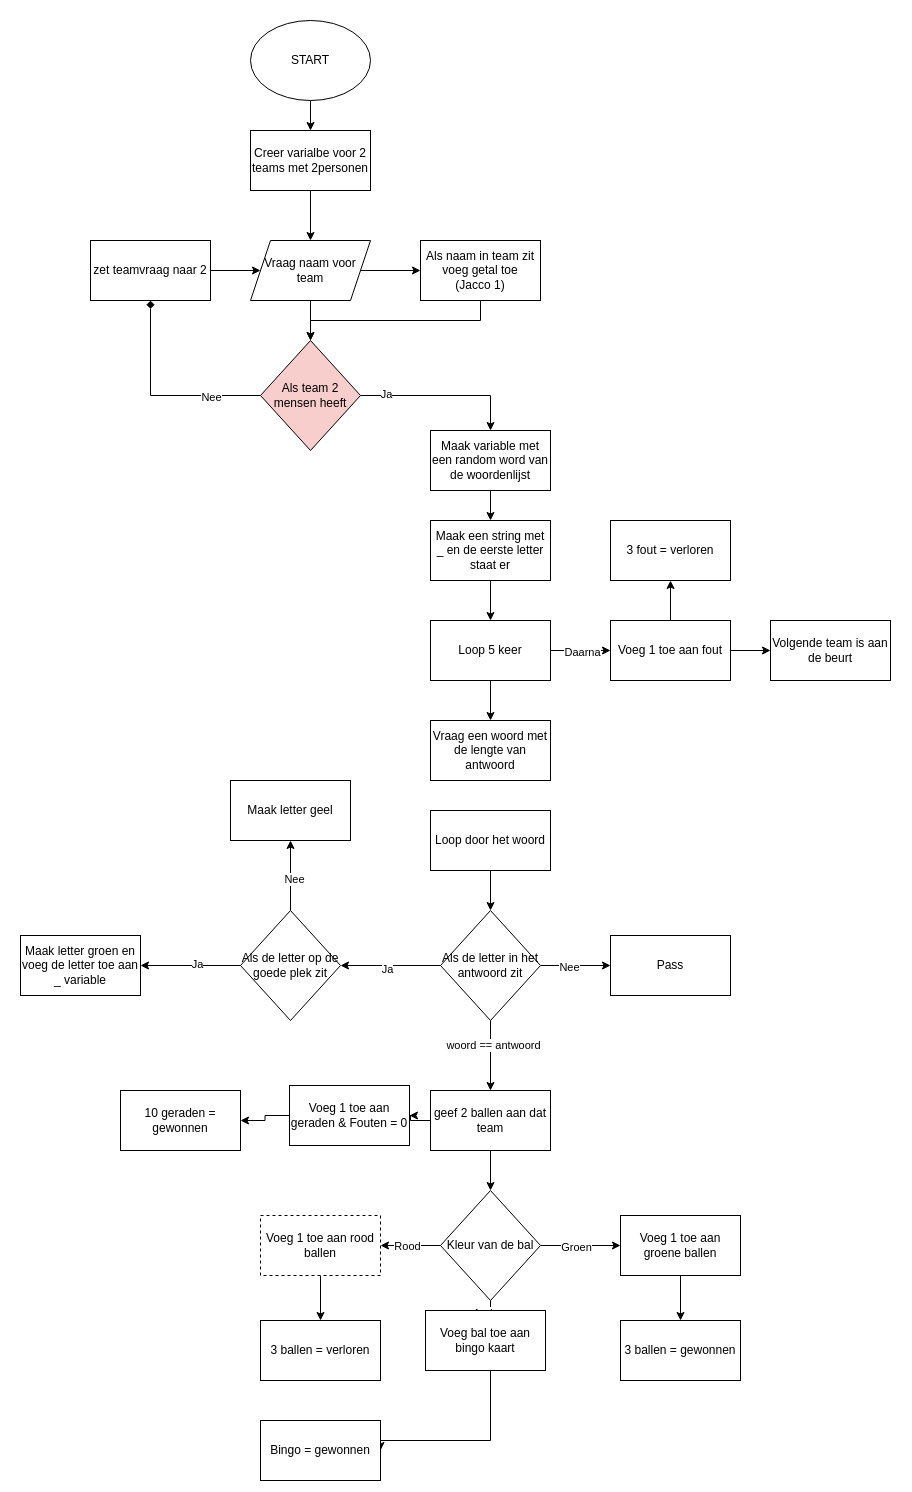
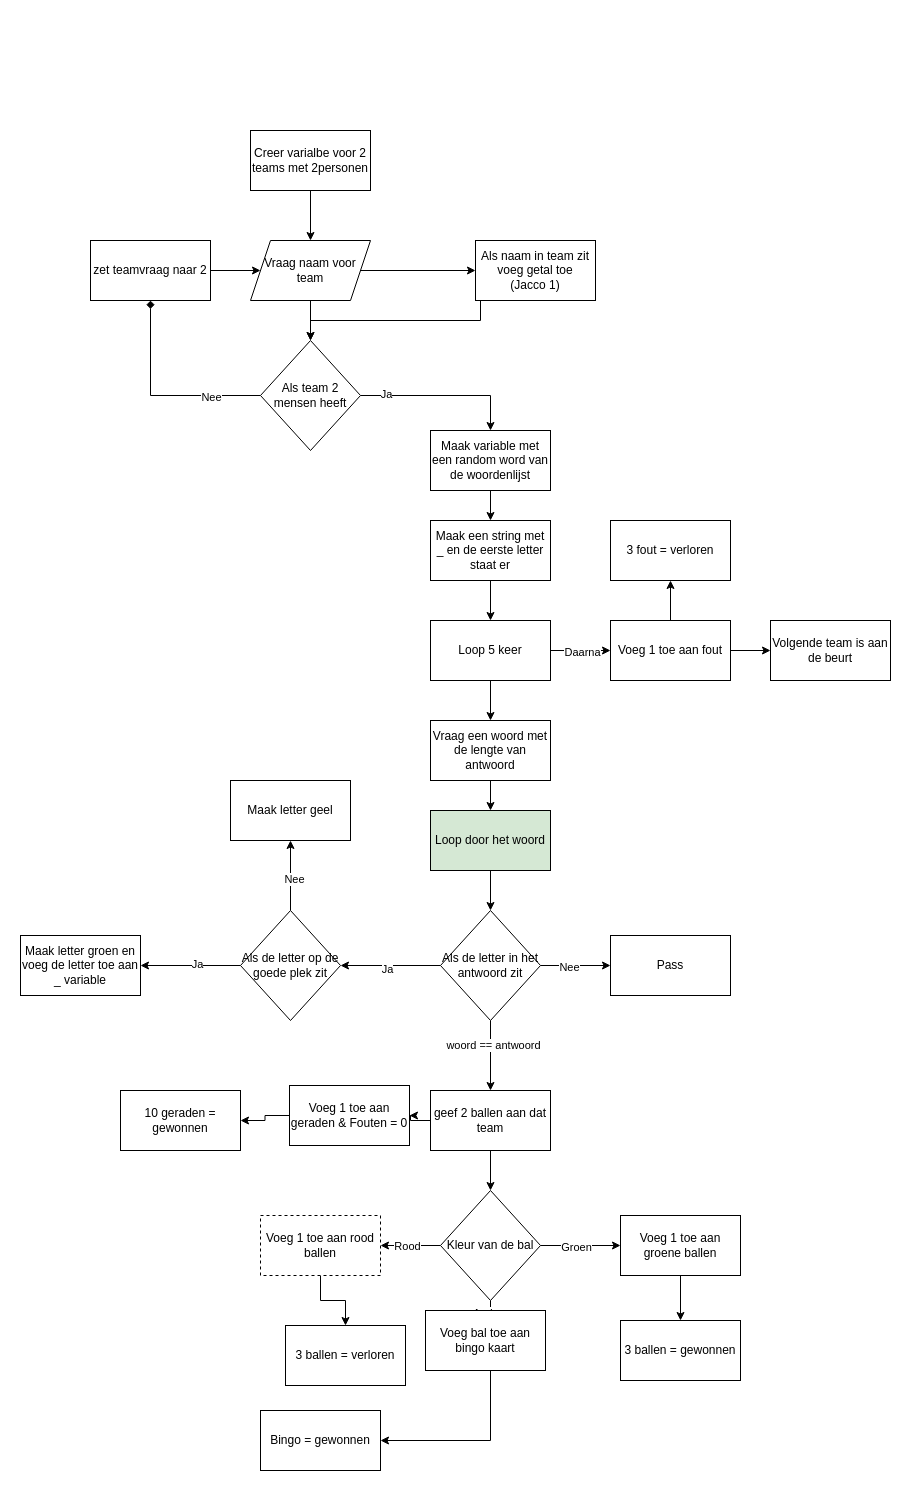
  <mxCell id="0" />
  <mxCell id="1" parent="0" />
- <mxCell id="2" style="edgeStyle=orthogonalEdgeStyle;rounded=0;orthogonalLoop=1;jettySize=auto;html=1;entryX=0.5;entryY=0;entryDx=0;entryDy=0;" edge="1" parent="1" source="3" target="8"><mxGeometry relative="1" as="geometry" /></mxCell>
- <mxCell id="3" value="START" style="ellipse;whiteSpace=wrap;html=1;" vertex="1" parent="1"><mxGeometry x="250" y="20" width="120" height="80" as="geometry" /></mxCell>
  <mxCell id="4" style="edgeStyle=orthogonalEdgeStyle;rounded=0;orthogonalLoop=1;jettySize=auto;html=1;entryX=0;entryY=0.5;entryDx=0;entryDy=0;" edge="1" parent="1" source="6" target="10"><mxGeometry relative="1" as="geometry" /></mxCell>
  <mxCell id="5" style="edgeStyle=orthogonalEdgeStyle;rounded=0;orthogonalLoop=1;jettySize=auto;html=1;entryX=0.5;entryY=0;entryDx=0;entryDy=0;" edge="1" parent="1" source="6" target="15"><mxGeometry relative="1" as="geometry" /></mxCell>
  <mxCell id="6" value="Vraag naam voor team" style="shape=parallelogram;perimeter=parallelogramPerimeter;whiteSpace=wrap;html=1;fixedSize=1;" vertex="1" parent="1"><mxGeometry x="250" y="240" width="120" height="60" as="geometry" /></mxCell>
  <mxCell id="7" style="edgeStyle=orthogonalEdgeStyle;rounded=0;orthogonalLoop=1;jettySize=auto;html=1;entryX=0.5;entryY=0;entryDx=0;entryDy=0;" edge="1" parent="1" source="8" target="6"><mxGeometry relative="1" as="geometry" /></mxCell>
  <mxCell id="8" value="Creer varialbe voor 2 teams met 2personen" style="rounded=0;whiteSpace=wrap;html=1;" vertex="1" parent="1"><mxGeometry x="250" y="130" width="120" height="60" as="geometry" /></mxCell>
  <mxCell id="9" style="edgeStyle=orthogonalEdgeStyle;rounded=0;orthogonalLoop=1;jettySize=auto;html=1;entryX=0.5;entryY=0;entryDx=0;entryDy=0;" edge="1" parent="1" source="10" target="15"><mxGeometry relative="1" as="geometry"><Array as="points"><mxPoint x="480" y="320" /><mxPoint x="310" y="320" /></Array></mxGeometry></mxCell>
- <mxCell id="10" value="Als naam in team zit voeg getal toe&lt;br&gt;(Jacco 1)" style="rounded=0;whiteSpace=wrap;html=1;" vertex="1" parent="1"><mxGeometry x="420" y="240" width="120" height="60" as="geometry" /></mxCell>
+ <mxCell id="10" value="Als naam in team zit voeg getal toe&lt;br&gt;(Jacco 1)" style="rounded=0;whiteSpace=wrap;html=1;" vertex="1" parent="1"><mxGeometry x="475" y="240" width="120" height="60" as="geometry" /></mxCell>
  <mxCell id="11" style="edgeStyle=orthogonalEdgeStyle;rounded=0;orthogonalLoop=1;jettySize=auto;html=1;entryX=0.5;entryY=1;entryDx=0;entryDy=0;endArrow=diamond;" edge="1" parent="1" source="15" target="17"><mxGeometry relative="1" as="geometry" /></mxCell>
  <mxCell id="12" value="Nee" style="edgeLabel;html=1;align=center;verticalAlign=middle;resizable=0;points=[];" vertex="1" connectable="0" parent="11"><mxGeometry x="-0.514" y="1" relative="1" as="geometry"><mxPoint as="offset" /></mxGeometry></mxCell>
  <mxCell id="13" style="edgeStyle=orthogonalEdgeStyle;rounded=0;orthogonalLoop=1;jettySize=auto;html=1;entryX=0.5;entryY=0;entryDx=0;entryDy=0;" edge="1" parent="1" source="15" target="19"><mxGeometry relative="1" as="geometry" /></mxCell>
  <mxCell id="14" value="Ja" style="edgeLabel;html=1;align=center;verticalAlign=middle;resizable=0;points=[];" vertex="1" connectable="0" parent="13"><mxGeometry x="-0.695" y="2" relative="1" as="geometry"><mxPoint as="offset" /></mxGeometry></mxCell>
- <mxCell id="15" value="Als team 2 mensen heeft" style="rhombus;whiteSpace=wrap;html=1;fillColor=#f8cecc;" vertex="1" parent="1"><mxGeometry x="260" y="340" width="100" height="110" as="geometry" /></mxCell>
+ <mxCell id="15" value="Als team 2 mensen heeft" style="rhombus;whiteSpace=wrap;html=1;" vertex="1" parent="1"><mxGeometry x="260" y="340" width="100" height="110" as="geometry" /></mxCell>
  <mxCell id="16" style="edgeStyle=orthogonalEdgeStyle;rounded=0;orthogonalLoop=1;jettySize=auto;html=1;" edge="1" parent="1" source="17" target="6"><mxGeometry relative="1" as="geometry" /></mxCell>
  <mxCell id="17" value="zet teamvraag naar 2" style="rounded=0;whiteSpace=wrap;html=1;" vertex="1" parent="1"><mxGeometry x="90" y="240" width="120" height="60" as="geometry" /></mxCell>
  <mxCell id="18" style="edgeStyle=orthogonalEdgeStyle;rounded=0;orthogonalLoop=1;jettySize=auto;html=1;entryX=0.5;entryY=0;entryDx=0;entryDy=0;" edge="1" parent="1" source="19" target="21"><mxGeometry relative="1" as="geometry" /></mxCell>
  <mxCell id="19" value="Maak variable met een random word van de woordenlijst" style="rounded=0;whiteSpace=wrap;html=1;" vertex="1" parent="1"><mxGeometry x="430" y="430" width="120" height="60" as="geometry" /></mxCell>
  <mxCell id="20" style="edgeStyle=orthogonalEdgeStyle;rounded=0;orthogonalLoop=1;jettySize=auto;html=1;entryX=0.5;entryY=0;entryDx=0;entryDy=0;" edge="1" parent="1" source="21" target="25"><mxGeometry relative="1" as="geometry" /></mxCell>
  <mxCell id="21" value="Maak een string met _ en de eerste letter staat er" style="rounded=0;whiteSpace=wrap;html=1;" vertex="1" parent="1"><mxGeometry x="430" y="520" width="120" height="60" as="geometry" /></mxCell>
  <mxCell id="22" style="edgeStyle=orthogonalEdgeStyle;rounded=0;orthogonalLoop=1;jettySize=auto;html=1;entryX=0.5;entryY=0;entryDx=0;entryDy=0;" edge="1" parent="1" source="25" target="27"><mxGeometry relative="1" as="geometry" /></mxCell>
  <mxCell id="23" style="edgeStyle=orthogonalEdgeStyle;rounded=0;orthogonalLoop=1;jettySize=auto;html=1;" edge="1" parent="1" source="25" target="70"><mxGeometry relative="1" as="geometry" /></mxCell>
  <mxCell id="24" value="Daarna" style="edgeLabel;html=1;align=center;verticalAlign=middle;resizable=0;points=[];" vertex="1" connectable="0" parent="23"><mxGeometry x="0.04" y="-1" relative="1" as="geometry"><mxPoint as="offset" /></mxGeometry></mxCell>
  <mxCell id="25" value="Loop 5 keer" style="rounded=0;whiteSpace=wrap;html=1;" vertex="1" parent="1"><mxGeometry x="430" y="620" width="120" height="60" as="geometry" /></mxCell>
+ <mxCell id="26" style="edgeStyle=orthogonalEdgeStyle;rounded=0;orthogonalLoop=1;jettySize=auto;html=1;entryX=0.5;entryY=0;entryDx=0;entryDy=0;" edge="1" parent="1" source="27" target="29"><mxGeometry relative="1" as="geometry" /></mxCell>
  <mxCell id="27" value="Vraag een woord met de lengte van antwoord" style="rounded=0;whiteSpace=wrap;html=1;" vertex="1" parent="1"><mxGeometry x="430" y="720" width="120" height="60" as="geometry" /></mxCell>
  <mxCell id="28" style="edgeStyle=orthogonalEdgeStyle;rounded=0;orthogonalLoop=1;jettySize=auto;html=1;entryX=0.5;entryY=0;entryDx=0;entryDy=0;" edge="1" parent="1" source="29" target="36"><mxGeometry relative="1" as="geometry" /></mxCell>
- <mxCell id="29" value="Loop door het woord" style="rounded=0;whiteSpace=wrap;html=1;" vertex="1" parent="1"><mxGeometry x="430" y="810" width="120" height="60" as="geometry" /></mxCell>
+ <mxCell id="29" value="Loop door het woord" style="rounded=0;whiteSpace=wrap;html=1;fillColor=#d5e8d4;" vertex="1" parent="1"><mxGeometry x="430" y="810" width="120" height="60" as="geometry" /></mxCell>
  <mxCell id="30" style="edgeStyle=orthogonalEdgeStyle;rounded=0;orthogonalLoop=1;jettySize=auto;html=1;entryX=0;entryY=0.5;entryDx=0;entryDy=0;" edge="1" parent="1" source="36" target="37"><mxGeometry relative="1" as="geometry" /></mxCell>
  <mxCell id="31" value="Nee" style="edgeLabel;html=1;align=center;verticalAlign=middle;resizable=0;points=[];" vertex="1" connectable="0" parent="30"><mxGeometry x="-0.194" y="-1" relative="1" as="geometry"><mxPoint as="offset" /></mxGeometry></mxCell>
  <mxCell id="32" style="edgeStyle=orthogonalEdgeStyle;rounded=0;orthogonalLoop=1;jettySize=auto;html=1;entryX=1;entryY=0.5;entryDx=0;entryDy=0;" edge="1" parent="1" source="36" target="42"><mxGeometry relative="1" as="geometry" /></mxCell>
  <mxCell id="33" value="Ja" style="edgeLabel;html=1;align=center;verticalAlign=middle;resizable=0;points=[];" vertex="1" connectable="0" parent="32"><mxGeometry x="0.076" y="3" relative="1" as="geometry"><mxPoint as="offset" /></mxGeometry></mxCell>
  <mxCell id="34" style="edgeStyle=orthogonalEdgeStyle;rounded=0;orthogonalLoop=1;jettySize=auto;html=1;" edge="1" parent="1" source="36" target="47"><mxGeometry relative="1" as="geometry" /></mxCell>
  <mxCell id="35" value="woord == antwoord" style="edgeLabel;html=1;align=center;verticalAlign=middle;resizable=0;points=[];" vertex="1" connectable="0" parent="34"><mxGeometry x="-0.314" y="2" relative="1" as="geometry"><mxPoint as="offset" /></mxGeometry></mxCell>
  <mxCell id="36" value="Als de letter in het antwoord zit" style="rhombus;whiteSpace=wrap;html=1;" vertex="1" parent="1"><mxGeometry x="440" y="910" width="100" height="110" as="geometry" /></mxCell>
  <mxCell id="37" value="Pass" style="rounded=0;whiteSpace=wrap;html=1;" vertex="1" parent="1"><mxGeometry x="610" y="935" width="120" height="60" as="geometry" /></mxCell>
  <mxCell id="38" style="edgeStyle=orthogonalEdgeStyle;rounded=0;orthogonalLoop=1;jettySize=auto;html=1;entryX=1;entryY=0.5;entryDx=0;entryDy=0;" edge="1" parent="1" source="42" target="43"><mxGeometry relative="1" as="geometry" /></mxCell>
  <mxCell id="39" value="Ja" style="edgeLabel;html=1;align=center;verticalAlign=middle;resizable=0;points=[];" vertex="1" connectable="0" parent="38"><mxGeometry x="-0.124" y="-2" relative="1" as="geometry"><mxPoint as="offset" /></mxGeometry></mxCell>
  <mxCell id="40" style="edgeStyle=orthogonalEdgeStyle;rounded=0;orthogonalLoop=1;jettySize=auto;html=1;entryX=0.5;entryY=1;entryDx=0;entryDy=0;" edge="1" parent="1" source="42" target="44"><mxGeometry relative="1" as="geometry" /></mxCell>
  <mxCell id="41" value="Nee" style="edgeLabel;html=1;align=center;verticalAlign=middle;resizable=0;points=[];" vertex="1" connectable="0" parent="40"><mxGeometry x="-0.086" y="-3" relative="1" as="geometry"><mxPoint as="offset" /></mxGeometry></mxCell>
  <mxCell id="42" value="Als de letter op de goede plek zit" style="rhombus;whiteSpace=wrap;html=1;" vertex="1" parent="1"><mxGeometry x="240" y="910" width="100" height="110" as="geometry" /></mxCell>
  <mxCell id="43" value="Maak letter groen en voeg de letter toe aan _ variable" style="rounded=0;whiteSpace=wrap;html=1;" vertex="1" parent="1"><mxGeometry x="20" y="935" width="120" height="60" as="geometry" /></mxCell>
  <mxCell id="44" value="Maak letter geel" style="rounded=0;whiteSpace=wrap;html=1;" vertex="1" parent="1"><mxGeometry x="230" y="780" width="120" height="60" as="geometry" /></mxCell>
  <mxCell id="45" style="edgeStyle=orthogonalEdgeStyle;rounded=0;orthogonalLoop=1;jettySize=auto;html=1;entryX=0.5;entryY=0;entryDx=0;entryDy=0;" edge="1" parent="1" source="47" target="55"><mxGeometry relative="1" as="geometry" /></mxCell>
  <mxCell id="46" style="edgeStyle=orthogonalEdgeStyle;rounded=0;orthogonalLoop=1;jettySize=auto;html=1;entryX=1;entryY=0.5;entryDx=0;entryDy=0;" edge="1" parent="1" source="47" target="66"><mxGeometry relative="1" as="geometry" /></mxCell>
  <mxCell id="47" value="geef 2 ballen aan dat team" style="rounded=0;whiteSpace=wrap;html=1;" vertex="1" parent="1"><mxGeometry x="430" y="1090" width="120" height="60" as="geometry" /></mxCell>
  <mxCell id="48" value="Volgende team is aan de beurt" style="rounded=0;whiteSpace=wrap;html=1;" vertex="1" parent="1"><mxGeometry x="770" y="620" width="120" height="60" as="geometry" /></mxCell>
  <mxCell id="49" style="edgeStyle=orthogonalEdgeStyle;rounded=0;orthogonalLoop=1;jettySize=auto;html=1;entryX=0;entryY=0.5;entryDx=0;entryDy=0;" edge="1" parent="1" source="55" target="57"><mxGeometry relative="1" as="geometry" /></mxCell>
  <mxCell id="50" value="Groen" style="edgeLabel;html=1;align=center;verticalAlign=middle;resizable=0;points=[];" vertex="1" connectable="0" parent="49"><mxGeometry x="-0.115" y="-1" relative="1" as="geometry"><mxPoint as="offset" /></mxGeometry></mxCell>
  <mxCell id="51" style="edgeStyle=orthogonalEdgeStyle;rounded=0;orthogonalLoop=1;jettySize=auto;html=1;" edge="1" parent="1" source="55" target="60"><mxGeometry relative="1" as="geometry" /></mxCell>
  <mxCell id="52" value="Rood" style="edgeLabel;html=1;align=center;verticalAlign=middle;resizable=0;points=[];" vertex="1" connectable="0" parent="51"><mxGeometry x="0.127" y="5" relative="1" as="geometry"><mxPoint y="-5" as="offset" /></mxGeometry></mxCell>
  <mxCell id="53" style="edgeStyle=orthogonalEdgeStyle;rounded=0;orthogonalLoop=1;jettySize=auto;html=1;entryX=0.5;entryY=0;entryDx=0;entryDy=0;" edge="1" parent="1" source="55" target="63"><mxGeometry relative="1" as="geometry" /></mxCell>
  <mxCell id="54" value="Anders" style="edgeLabel;html=1;align=center;verticalAlign=middle;resizable=0;points=[];" vertex="1" connectable="0" parent="53"><mxGeometry x="-0.31" y="-1" relative="1" as="geometry"><mxPoint as="offset" /></mxGeometry></mxCell>
  <mxCell id="55" value="Kleur van de bal" style="rhombus;whiteSpace=wrap;html=1;" vertex="1" parent="1"><mxGeometry x="440" y="1190" width="100" height="110" as="geometry" /></mxCell>
  <mxCell id="56" style="edgeStyle=orthogonalEdgeStyle;rounded=0;orthogonalLoop=1;jettySize=auto;html=1;entryX=0.5;entryY=0;entryDx=0;entryDy=0;" edge="1" parent="1" source="57" target="58"><mxGeometry relative="1" as="geometry" /></mxCell>
  <mxCell id="57" value="Voeg 1 toe aan groene ballen" style="rounded=0;whiteSpace=wrap;html=1;" vertex="1" parent="1"><mxGeometry x="620" y="1215" width="120" height="60" as="geometry" /></mxCell>
  <mxCell id="58" value="3 ballen = gewonnen" style="rounded=0;whiteSpace=wrap;html=1;" vertex="1" parent="1"><mxGeometry x="620" y="1320" width="120" height="60" as="geometry" /></mxCell>
  <mxCell id="59" style="edgeStyle=orthogonalEdgeStyle;rounded=0;orthogonalLoop=1;jettySize=auto;html=1;entryX=0.5;entryY=0;entryDx=0;entryDy=0;" edge="1" parent="1" source="60" target="61"><mxGeometry relative="1" as="geometry" /></mxCell>
  <mxCell id="60" value="Voeg 1 toe aan rood ballen" style="rounded=0;whiteSpace=wrap;html=1;dashed=1;" vertex="1" parent="1"><mxGeometry x="260" y="1215" width="120" height="60" as="geometry" /></mxCell>
- <mxCell id="61" value="3 ballen = verloren" style="rounded=0;whiteSpace=wrap;html=1;" vertex="1" parent="1"><mxGeometry x="260" y="1320" width="120" height="60" as="geometry" /></mxCell>
+ <mxCell id="61" value="3 ballen = verloren" style="rounded=0;whiteSpace=wrap;html=1;" vertex="1" parent="1"><mxGeometry x="285" y="1325" width="120" height="60" as="geometry" /></mxCell>
  <mxCell id="62" style="edgeStyle=orthogonalEdgeStyle;rounded=0;orthogonalLoop=1;jettySize=auto;html=1;entryX=1;entryY=0.5;entryDx=0;entryDy=0;" edge="1" parent="1" source="63" target="64"><mxGeometry relative="1" as="geometry"><Array as="points"><mxPoint x="490" y="1440" /></Array></mxGeometry></mxCell>
  <mxCell id="63" value="Voeg bal toe aan bingo kaart" style="rounded=0;whiteSpace=wrap;html=1;" vertex="1" parent="1"><mxGeometry x="425" y="1310" width="120" height="60" as="geometry" /></mxCell>
- <mxCell id="64" value="Bingo = gewonnen" style="rounded=0;whiteSpace=wrap;html=1;" vertex="1" parent="1"><mxGeometry x="260" y="1420" width="120" height="60" as="geometry" /></mxCell>
+ <mxCell id="64" value="Bingo = gewonnen" style="rounded=0;whiteSpace=wrap;html=1;" vertex="1" parent="1"><mxGeometry x="260" y="1410" width="120" height="60" as="geometry" /></mxCell>
  <mxCell id="65" style="edgeStyle=orthogonalEdgeStyle;rounded=0;orthogonalLoop=1;jettySize=auto;html=1;entryX=1;entryY=0.5;entryDx=0;entryDy=0;" edge="1" parent="1" source="66" target="67"><mxGeometry relative="1" as="geometry" /></mxCell>
  <mxCell id="66" value="Voeg 1 toe aan geraden &amp;amp; Fouten = 0" style="rounded=0;whiteSpace=wrap;html=1;" vertex="1" parent="1"><mxGeometry x="289" y="1085" width="120" height="60" as="geometry" /></mxCell>
  <mxCell id="67" value="10 geraden = gewonnen" style="rounded=0;whiteSpace=wrap;html=1;" vertex="1" parent="1"><mxGeometry x="120" y="1090" width="120" height="60" as="geometry" /></mxCell>
  <mxCell id="68" style="edgeStyle=orthogonalEdgeStyle;rounded=0;orthogonalLoop=1;jettySize=auto;html=1;entryX=0.5;entryY=1;entryDx=0;entryDy=0;" edge="1" parent="1" source="70" target="71"><mxGeometry relative="1" as="geometry" /></mxCell>
  <mxCell id="69" style="edgeStyle=orthogonalEdgeStyle;rounded=0;orthogonalLoop=1;jettySize=auto;html=1;entryX=0;entryY=0.5;entryDx=0;entryDy=0;" edge="1" parent="1" source="70" target="48"><mxGeometry relative="1" as="geometry" /></mxCell>
  <mxCell id="70" value="Voeg 1 toe aan fout" style="rounded=0;whiteSpace=wrap;html=1;" vertex="1" parent="1"><mxGeometry x="610" y="620" width="120" height="60" as="geometry" /></mxCell>
  <mxCell id="71" value="3 fout = verloren" style="rounded=0;whiteSpace=wrap;html=1;" vertex="1" parent="1"><mxGeometry x="610" y="520" width="120" height="60" as="geometry" /></mxCell>
